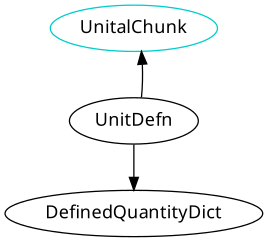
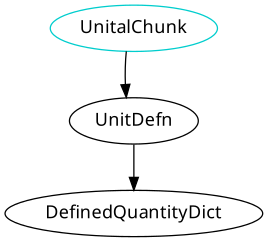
  digraph {
    fontname="Noto Sans"
    node [fontname="Noto Sans"]
    edge [fontname="Noto Sans"]
    n1 [color=cyan3 label=UnitalChunk shape=oval]
    UnitDefn
    DefinedQuantityDict
-   UnitDefn -> n1
+   n1 -> UnitDefn
    UnitDefn -> DefinedQuantityDict
  }
